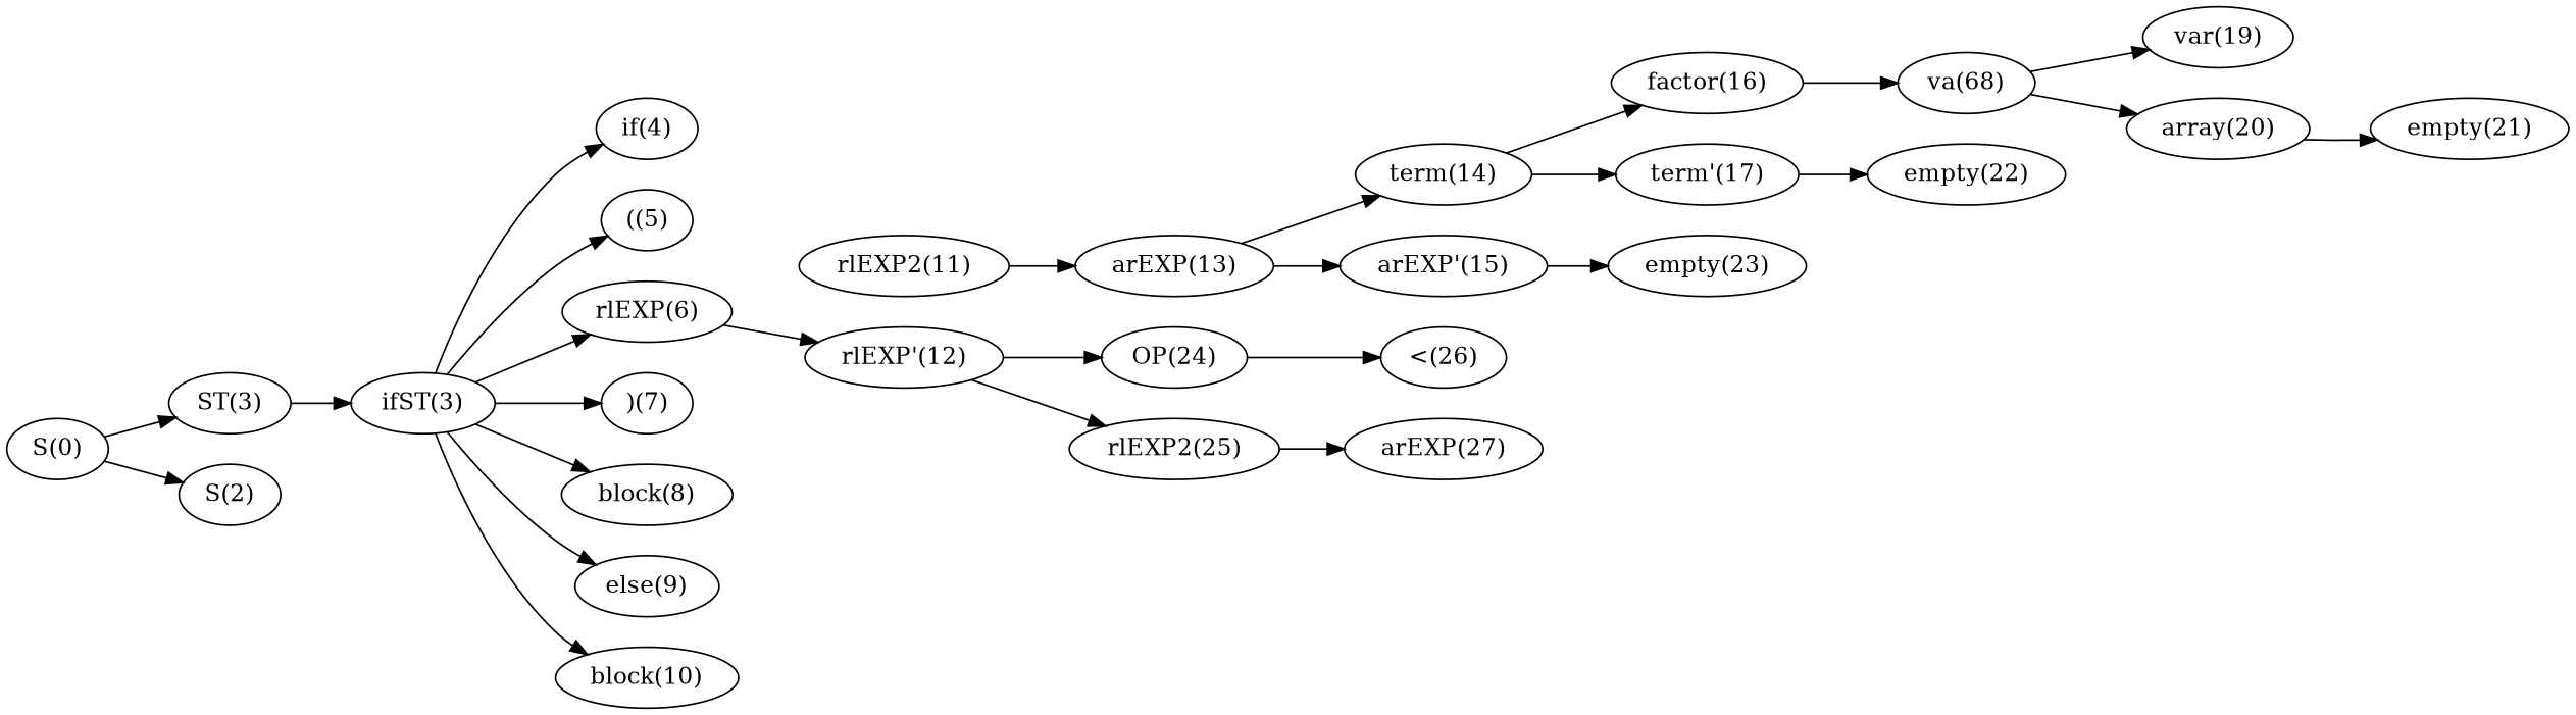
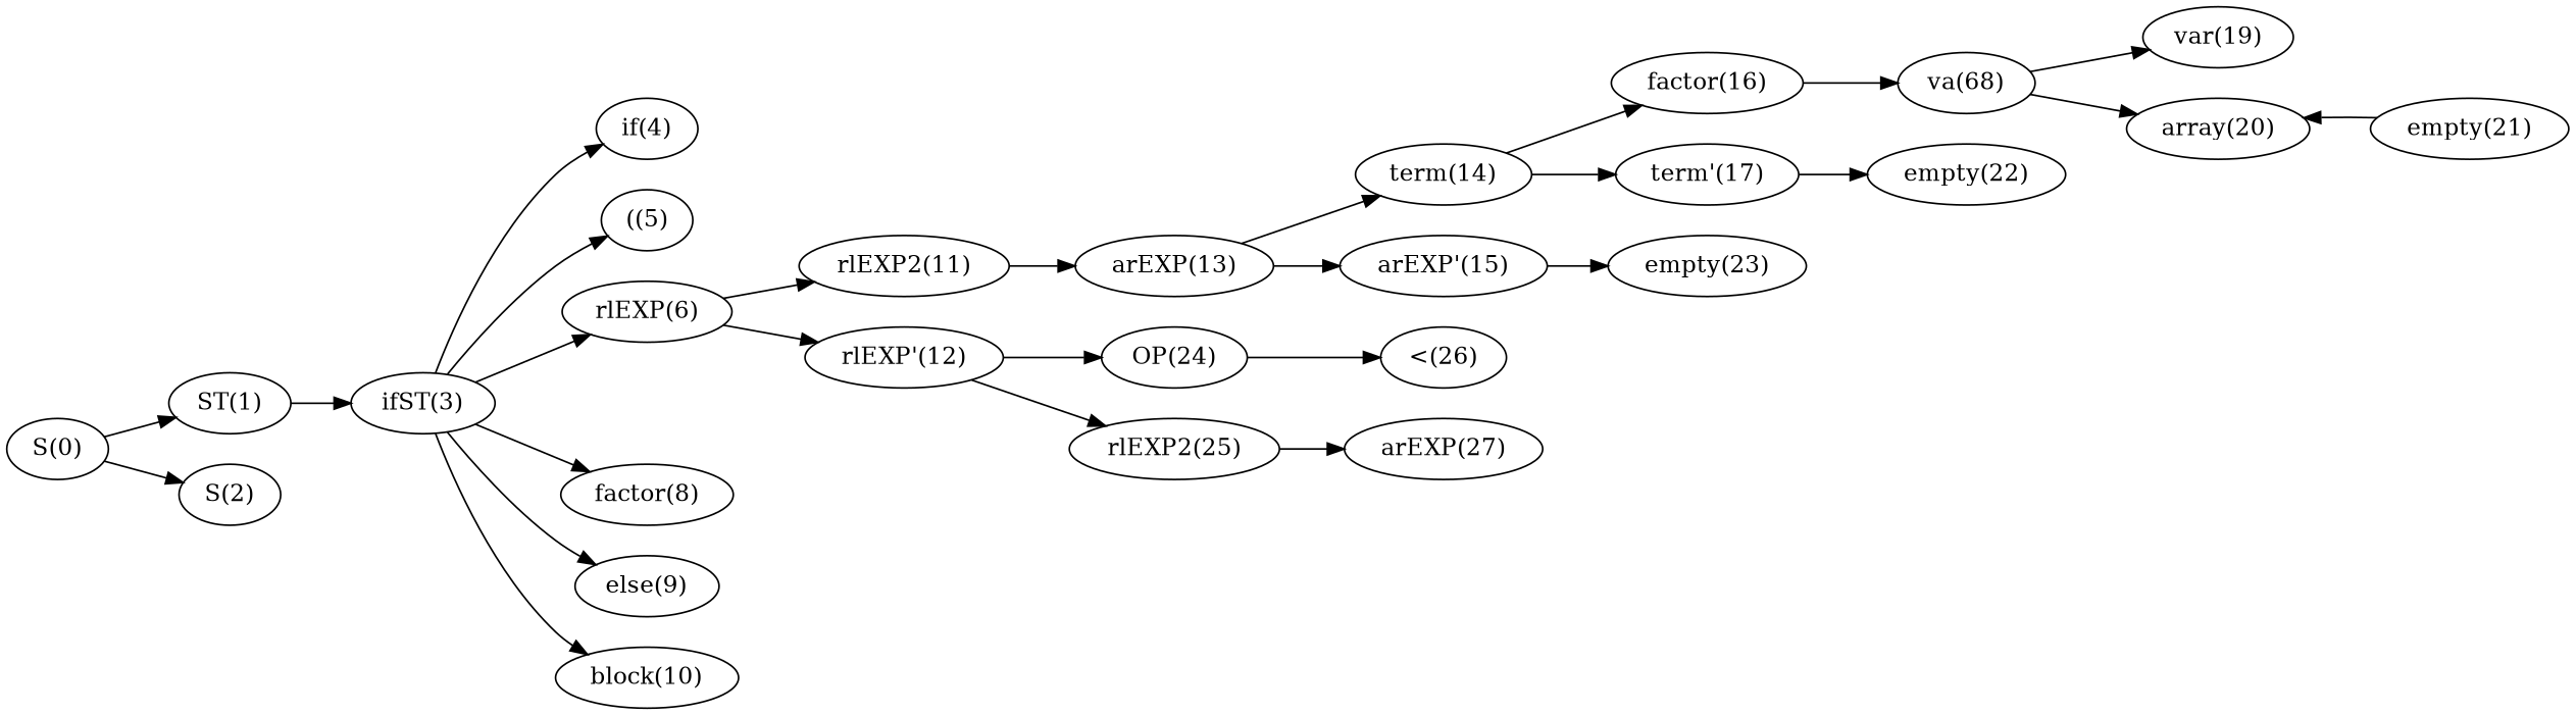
  digraph {
    rankdir=LR
    edge [constraint=true]
    "S(0)"
-   "ST(1)" [label="ST(3)"]
+   "ST(1)"
    "S(2)"
    "ifST(3)"
    "if(4)"
    "((5)"
    "rlEXP(6)"
-   ")(7)"
-   "block(8)"
+   "block(8)" [label="factor(8)"]
    "else(9)"
    "block(10)"
    "rlEXP2(11)"
    "rlEXP'(12)"
    "arEXP(13)"
    "OP(24)"
    "rlEXP2(25)"
    "term(14)"
    "arEXP'(15)"
    "<(26)"
    "arEXP(27)"
    "factor(16)"
    "term'(17)"
    "empty(23)"
    n24 [label="va(68)"]
    "empty(22)"
    "var(19)"
    "array(20)"
    "empty(21)"
    "S(0)" -> "ST(1)"
    "S(0)" -> "S(2)"
    "ST(1)" -> "ifST(3)"
    "ifST(3)" -> "if(4)"
    "ifST(3)" -> "((5)"
    "ifST(3)" -> "rlEXP(6)"
-   "ifST(3)" -> ")(7)"
    "ifST(3)" -> "block(8)"
    "ifST(3)" -> "else(9)"
    "ifST(3)" -> "block(10)"
+   "rlEXP(6)" -> "rlEXP2(11)"
    "rlEXP(6)" -> "rlEXP'(12)"
    "rlEXP2(11)" -> "arEXP(13)"
    "rlEXP'(12)" -> "OP(24)"
    "rlEXP'(12)" -> "rlEXP2(25)"
    "arEXP(13)" -> "term(14)"
    "arEXP(13)" -> "arEXP'(15)"
    "OP(24)" -> "<(26)"
    "rlEXP2(25)" -> "arEXP(27)"
    "term(14)" -> "factor(16)"
    "term(14)" -> "term'(17)"
    "arEXP'(15)" -> "empty(23)"
    "factor(16)" -> n24
    "term'(17)" -> "empty(22)"
    n24 -> "var(19)"
    n24 -> "array(20)"
-   "array(20)" -> "empty(21)"
+   "empty(21)" -> "array(20)"
  }
